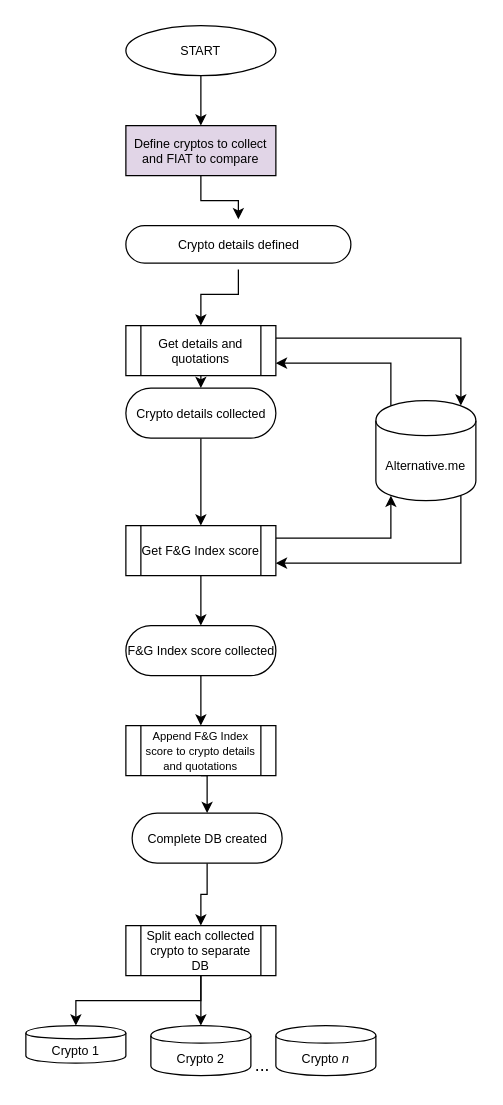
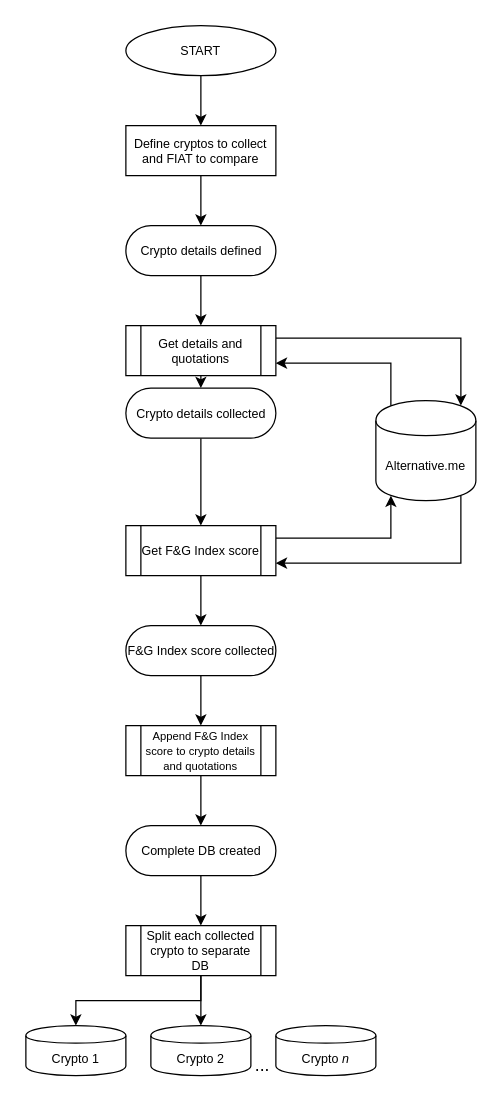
  <mxCell id="0" />
  <mxCell id="1" parent="0" />
  <mxCell id="2" style="edgeStyle=orthogonalEdgeStyle;rounded=0;orthogonalLoop=1;jettySize=auto;html=1;exitX=0.85;exitY=0.95;exitDx=0;exitDy=0;exitPerimeter=0;entryX=1;entryY=0.75;entryDx=0;entryDy=0;fontSize=10;" edge="1" parent="1" source="4" target="18"><mxGeometry relative="1" as="geometry"><Array as="points"><mxPoint x="368" y="450" /></Array></mxGeometry></mxCell>
  <mxCell id="3" style="edgeStyle=orthogonalEdgeStyle;rounded=0;orthogonalLoop=1;jettySize=auto;html=1;exitX=0.15;exitY=0.05;exitDx=0;exitDy=0;exitPerimeter=0;entryX=1;entryY=0.75;entryDx=0;entryDy=0;fontSize=10;" edge="1" parent="1" source="4" target="7"><mxGeometry relative="1" as="geometry"><Array as="points"><mxPoint x="312" y="290" /></Array></mxGeometry></mxCell>
  <mxCell id="4" value="&lt;font style=&quot;font-size: 10px&quot;&gt;Alternative.me&lt;/font&gt;" style="shape=cylinder;whiteSpace=wrap;html=1;boundedLbl=1;backgroundOutline=1;" vertex="1" parent="1"><mxGeometry x="300" y="320" width="80" height="80" as="geometry" /></mxCell>
  <mxCell id="5" style="edgeStyle=orthogonalEdgeStyle;rounded=0;orthogonalLoop=1;jettySize=auto;html=1;exitX=0.5;exitY=1;exitDx=0;exitDy=0;entryX=0.5;entryY=0.5;entryDx=0;entryDy=-20;entryPerimeter=0;fontSize=10;" edge="1" parent="1" source="7" target="11"><mxGeometry relative="1" as="geometry" /></mxCell>
  <mxCell id="6" style="edgeStyle=orthogonalEdgeStyle;rounded=0;orthogonalLoop=1;jettySize=auto;html=1;exitX=1;exitY=0.25;exitDx=0;exitDy=0;entryX=0.85;entryY=0.05;entryDx=0;entryDy=0;entryPerimeter=0;fontSize=10;" edge="1" parent="1" source="7" target="4"><mxGeometry relative="1" as="geometry" /></mxCell>
  <mxCell id="7" value="&lt;span&gt;Get details and quotations&lt;/span&gt;" style="shape=process;whiteSpace=wrap;html=1;backgroundOutline=1;fontSize=10;" vertex="1" parent="1"><mxGeometry x="100" y="260" width="120" height="40" as="geometry" /></mxCell>
  <mxCell id="8" style="edgeStyle=orthogonalEdgeStyle;rounded=0;orthogonalLoop=1;jettySize=auto;html=1;exitX=0.5;exitY=1;exitDx=0;exitDy=0;entryX=0.5;entryY=0.5;entryDx=0;entryDy=-20;entryPerimeter=0;fontSize=10;" edge="1" parent="1" source="9" target="13"><mxGeometry relative="1" as="geometry" /></mxCell>
- <mxCell id="9" value="Define cryptos to collect and FIAT to compare" style="rounded=0;whiteSpace=wrap;html=1;fontSize=10;fillColor=#e1d5e7;" vertex="1" parent="1"><mxGeometry x="100" y="100" width="120" height="40" as="geometry" /></mxCell>
+ <mxCell id="9" value="Define cryptos to collect and FIAT to compare" style="rounded=0;whiteSpace=wrap;html=1;fontSize=10;" vertex="1" parent="1"><mxGeometry x="100" y="100" width="120" height="40" as="geometry" /></mxCell>
  <mxCell id="10" style="edgeStyle=orthogonalEdgeStyle;rounded=0;orthogonalLoop=1;jettySize=auto;html=1;exitX=0.5;exitY=0.5;exitDx=0;exitDy=20;exitPerimeter=0;entryX=0.5;entryY=0;entryDx=0;entryDy=0;fontSize=10;" edge="1" parent="1" source="11" target="18"><mxGeometry relative="1" as="geometry" /></mxCell>
  <mxCell id="11" value="Crypto details collected" style="html=1;dashed=0;whitespace=wrap;shape=mxgraph.dfd.start;fontSize=10;" vertex="1" parent="1"><mxGeometry x="100" y="310" width="120" height="40" as="geometry" /></mxCell>
  <mxCell id="12" style="edgeStyle=orthogonalEdgeStyle;rounded=0;orthogonalLoop=1;jettySize=auto;html=1;exitX=0.5;exitY=0.5;exitDx=0;exitDy=20;exitPerimeter=0;entryX=0.5;entryY=0;entryDx=0;entryDy=0;fontSize=10;" edge="1" parent="1" source="13" target="7"><mxGeometry relative="1" as="geometry" /></mxCell>
- <mxCell id="13" value="Crypto details defined" style="html=1;dashed=0;whitespace=wrap;shape=mxgraph.dfd.start;fontSize=10;" vertex="1" parent="1"><mxGeometry x="100" y="180" width="180" height="30" as="geometry" /></mxCell>
+ <mxCell id="13" value="Crypto details defined" style="html=1;dashed=0;whitespace=wrap;shape=mxgraph.dfd.start;fontSize=10;" vertex="1" parent="1"><mxGeometry x="100" y="180" width="120" height="40" as="geometry" /></mxCell>
  <mxCell id="14" style="edgeStyle=orthogonalEdgeStyle;rounded=0;orthogonalLoop=1;jettySize=auto;html=1;exitX=0.5;exitY=1;exitDx=0;exitDy=0;entryX=0.5;entryY=0;entryDx=0;entryDy=0;fontSize=10;" edge="1" parent="1" source="15" target="9"><mxGeometry relative="1" as="geometry" /></mxCell>
  <mxCell id="15" value="START" style="ellipse;whiteSpace=wrap;html=1;fontSize=10;" vertex="1" parent="1"><mxGeometry x="100" width="120" height="40" as="geometry" y="20" /></mxCell>
  <mxCell id="16" style="edgeStyle=orthogonalEdgeStyle;rounded=0;orthogonalLoop=1;jettySize=auto;html=1;exitX=1;exitY=0.25;exitDx=0;exitDy=0;entryX=0.15;entryY=0.95;entryDx=0;entryDy=0;entryPerimeter=0;fontSize=10;" edge="1" parent="1" source="18" target="4"><mxGeometry relative="1" as="geometry" /></mxCell>
  <mxCell id="17" style="edgeStyle=orthogonalEdgeStyle;rounded=0;orthogonalLoop=1;jettySize=auto;html=1;exitX=0.5;exitY=1;exitDx=0;exitDy=0;entryX=0.5;entryY=0.5;entryDx=0;entryDy=-20;entryPerimeter=0;fontSize=10;" edge="1" parent="1" source="18" target="20"><mxGeometry relative="1" as="geometry" /></mxCell>
  <mxCell id="18" value="&lt;span&gt;Get F&amp;amp;G Index score&lt;/span&gt;" style="shape=process;whiteSpace=wrap;html=1;backgroundOutline=1;fontSize=10;" vertex="1" parent="1"><mxGeometry x="100" y="420" width="120" height="40" as="geometry" /></mxCell>
  <mxCell id="19" style="edgeStyle=orthogonalEdgeStyle;rounded=0;orthogonalLoop=1;jettySize=auto;html=1;exitX=0.5;exitY=0.5;exitDx=0;exitDy=20;exitPerimeter=0;entryX=0.5;entryY=0;entryDx=0;entryDy=0;fontSize=9;" edge="1" parent="1" source="20" target="22"><mxGeometry relative="1" as="geometry" /></mxCell>
  <mxCell id="20" value="F&amp;amp;G Index score collected" style="html=1;dashed=0;whitespace=wrap;shape=mxgraph.dfd.start;fontSize=10;" vertex="1" parent="1"><mxGeometry x="100" y="500" width="120" height="40" as="geometry" /></mxCell>
  <mxCell id="21" style="edgeStyle=orthogonalEdgeStyle;rounded=0;orthogonalLoop=1;jettySize=auto;html=1;exitX=0.5;exitY=1;exitDx=0;exitDy=0;entryX=0.5;entryY=0.5;entryDx=0;entryDy=-20;entryPerimeter=0;fontSize=9;" edge="1" parent="1" source="22" target="24"><mxGeometry relative="1" as="geometry" /></mxCell>
  <mxCell id="22" value="&lt;span&gt;&lt;font style=&quot;font-size: 9px&quot;&gt;Append F&amp;amp;G Index score to crypto details and quotations&lt;/font&gt;&lt;/span&gt;" style="shape=process;whiteSpace=wrap;html=1;backgroundOutline=1;fontSize=10;" vertex="1" parent="1"><mxGeometry x="100" y="580" width="120" height="40" as="geometry" /></mxCell>
  <mxCell id="23" style="edgeStyle=orthogonalEdgeStyle;rounded=0;orthogonalLoop=1;jettySize=auto;html=1;exitX=0.5;exitY=0.5;exitDx=0;exitDy=20;exitPerimeter=0;entryX=0.5;entryY=0;entryDx=0;entryDy=0;fontSize=10;" edge="1" parent="1" source="24" target="27"><mxGeometry relative="1" as="geometry" /></mxCell>
- <mxCell id="24" value="Complete DB created" style="html=1;dashed=0;whitespace=wrap;shape=mxgraph.dfd.start;fontSize=10;" vertex="1" parent="1"><mxGeometry x="105" y="650" width="120" height="40" as="geometry" /></mxCell>
+ <mxCell id="24" value="Complete DB created" style="html=1;dashed=0;whitespace=wrap;shape=mxgraph.dfd.start;fontSize=10;" vertex="1" parent="1"><mxGeometry x="100" y="660" width="120" height="40" as="geometry" /></mxCell>
  <mxCell id="25" style="edgeStyle=orthogonalEdgeStyle;rounded=0;orthogonalLoop=1;jettySize=auto;html=1;exitX=0.5;exitY=1;exitDx=0;exitDy=0;entryX=0.5;entryY=0;entryDx=0;entryDy=0;fontSize=14;" edge="1" parent="1" source="27" target="28"><mxGeometry relative="1" as="geometry" /></mxCell>
  <mxCell id="26" style="edgeStyle=orthogonalEdgeStyle;rounded=0;orthogonalLoop=1;jettySize=auto;html=1;exitX=0.5;exitY=1;exitDx=0;exitDy=0;entryX=0.5;entryY=0;entryDx=0;entryDy=0;fontSize=14;" edge="1" parent="1" source="27" target="29"><mxGeometry relative="1" as="geometry" /></mxCell>
  <mxCell id="27" value="Split each collected crypto to separate DB" style="shape=process;whiteSpace=wrap;html=1;backgroundOutline=1;fontSize=10;" vertex="1" parent="1"><mxGeometry x="100" y="740" width="120" height="40" as="geometry" /></mxCell>
- <mxCell id="28" value="Crypto 1" style="shape=cylinder;whiteSpace=wrap;html=1;boundedLbl=1;backgroundOutline=1;fontSize=10;" vertex="1" parent="1"><mxGeometry x="20" y="820" width="80" height="30" as="geometry" /></mxCell>
+ <mxCell id="28" value="Crypto 1" style="shape=cylinder;whiteSpace=wrap;html=1;boundedLbl=1;backgroundOutline=1;fontSize=10;" vertex="1" parent="1"><mxGeometry x="20" y="820" width="80" height="40" as="geometry" /></mxCell>
  <mxCell id="29" value="Crypto 2" style="shape=cylinder;whiteSpace=wrap;html=1;boundedLbl=1;backgroundOutline=1;fontSize=10;" vertex="1" parent="1"><mxGeometry x="120" y="820" width="80" height="40" as="geometry" /></mxCell>
  <mxCell id="30" value="Crypto &lt;i&gt;n&lt;/i&gt;" style="shape=cylinder;whiteSpace=wrap;html=1;boundedLbl=1;backgroundOutline=1;fontSize=10;" vertex="1" parent="1"><mxGeometry x="220" y="820" width="80" height="40" as="geometry" /></mxCell>
  <mxCell id="31" value="&lt;font style=&quot;font-size: 14px&quot;&gt;...&lt;/font&gt;" style="text;html=1;align=center;verticalAlign=middle;resizable=0;points=[];autosize=1;strokeColor=none;fillColor=none;fontSize=10;rotation=0;" vertex="1" parent="1"><mxGeometry x="194" y="842" width="30" height="20" as="geometry" /></mxCell>
